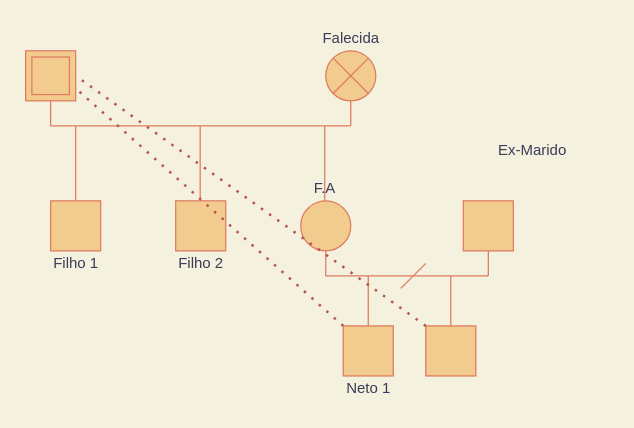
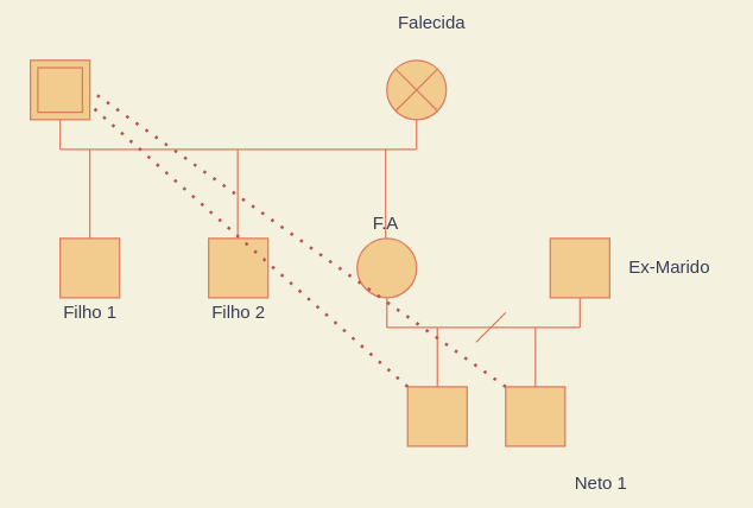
  <mxCell id="0" />
  <mxCell id="1" parent="0" />
  <mxCell id="2" value="" style="rounded=0;whiteSpace=wrap;html=1;fillColor=#F2CC8F;strokeColor=#E07A5F;fontColor=#393C56;" parent="1" vertex="1"><mxGeometry x="40" y="160" width="40" height="40" as="geometry" /></mxCell>
  <mxCell id="3" value="" style="rounded=0;whiteSpace=wrap;html=1;fillColor=#F2CC8F;strokeColor=#E07A5F;fontColor=#393C56;" parent="1" vertex="1"><mxGeometry x="140" y="160" width="40" height="40" as="geometry" /></mxCell>
  <mxCell id="4" value="" style="ellipse;whiteSpace=wrap;html=1;fillColor=#F2CC8F;strokeColor=#E07A5F;fontColor=#393C56;" parent="1" vertex="1"><mxGeometry x="240" y="160" width="40" height="40" as="geometry" /></mxCell>
  <mxCell id="5" value="" style="rounded=0;whiteSpace=wrap;html=1;fillColor=#F2CC8F;strokeColor=#E07A5F;fontColor=#393C56;" parent="1" vertex="1"><mxGeometry x="340" y="260" width="40" height="40" as="geometry" /></mxCell>
  <mxCell id="6" value="" style="rounded=0;whiteSpace=wrap;html=1;fillColor=#F2CC8F;strokeColor=#E07A5F;fontColor=#393C56;" parent="1" vertex="1"><mxGeometry x="274" y="260" width="40" height="40" as="geometry" /></mxCell>
  <mxCell id="7" value="" style="rounded=0;whiteSpace=wrap;html=1;fillColor=#F2CC8F;strokeColor=#E07A5F;fontColor=#393C56;" parent="1" vertex="1"><mxGeometry x="370" y="160" width="40" height="40" as="geometry" /></mxCell>
  <mxCell id="8" value="" style="group;fontColor=#393C56;" parent="1" vertex="1" connectable="0"><mxGeometry x="260" y="40" width="40" height="40" as="geometry" /></mxCell>
  <mxCell id="9" value="" style="ellipse;whiteSpace=wrap;html=1;fillColor=#F2CC8F;strokeColor=#E07A5F;fontColor=#393C56;" parent="8" vertex="1"><mxGeometry width="40" height="40" as="geometry" /></mxCell>
  <mxCell id="10" value="" style="endArrow=none;html=1;entryX=1;entryY=0;entryDx=0;entryDy=0;exitX=0;exitY=1;exitDx=0;exitDy=0;strokeColor=#E07A5F;fontColor=#393C56;labelBackgroundColor=#F4F1DE;" parent="8" source="9" target="9" edge="1"><mxGeometry width="50" height="50" relative="1" as="geometry"><mxPoint x="10" y="30" as="sourcePoint" /><mxPoint x="45" y="-5" as="targetPoint" /></mxGeometry></mxCell>
  <mxCell id="11" value="" style="endArrow=none;html=1;exitX=0;exitY=0;exitDx=0;exitDy=0;entryX=1;entryY=1;entryDx=0;entryDy=0;strokeColor=#E07A5F;fontColor=#393C56;labelBackgroundColor=#F4F1DE;" parent="8" source="9" target="9" edge="1"><mxGeometry width="50" height="50" relative="1" as="geometry"><mxPoint x="52" y="10" as="sourcePoint" /><mxPoint x="80" y="40" as="targetPoint" /></mxGeometry></mxCell>
  <mxCell id="12" value="" style="group;fontColor=#393C56;" parent="1" vertex="1" connectable="0"><mxGeometry x="20" y="40" width="40" height="40" as="geometry" /></mxCell>
  <mxCell id="13" value="" style="rounded=0;whiteSpace=wrap;html=1;fillColor=#F2CC8F;strokeColor=#E07A5F;fontColor=#393C56;" parent="12" vertex="1"><mxGeometry width="40" height="40" as="geometry" /></mxCell>
  <mxCell id="14" value="" style="rounded=0;whiteSpace=wrap;html=1;fillColor=#F2CC8F;strokeColor=#E07A5F;fontColor=#393C56;" parent="12" vertex="1"><mxGeometry x="5" y="5" width="30" height="30" as="geometry" /></mxCell>
  <mxCell id="15" value="" style="group;fontColor=#393C56;" parent="1" vertex="1" connectable="0"><mxGeometry x="40" y="100" width="240" as="geometry" /></mxCell>
  <mxCell id="16" value="" style="endArrow=none;html=1;exitX=0.5;exitY=1;exitDx=0;exitDy=0;strokeColor=#E07A5F;fontColor=#393C56;labelBackgroundColor=#F4F1DE;" parent="15" source="13" edge="1"><mxGeometry width="50" height="50" relative="1" as="geometry"><mxPoint y="50" as="sourcePoint" /><mxPoint as="targetPoint" /></mxGeometry></mxCell>
  <mxCell id="17" value="" style="endArrow=none;html=1;strokeColor=#E07A5F;fontColor=#393C56;labelBackgroundColor=#F4F1DE;" parent="15" edge="1"><mxGeometry width="50" height="50" relative="1" as="geometry"><mxPoint x="240" as="sourcePoint" /><mxPoint x="240" y="-20" as="targetPoint" /></mxGeometry></mxCell>
  <mxCell id="18" value="" style="endArrow=none;html=1;strokeColor=#E07A5F;fontColor=#393C56;labelBackgroundColor=#F4F1DE;" parent="15" edge="1"><mxGeometry width="50" height="50" relative="1" as="geometry"><mxPoint as="sourcePoint" /><mxPoint x="240" as="targetPoint" /></mxGeometry></mxCell>
  <mxCell id="19" value="" style="endArrow=none;html=1;exitX=0.5;exitY=0;exitDx=0;exitDy=0;strokeColor=#E07A5F;fontColor=#393C56;labelBackgroundColor=#F4F1DE;" parent="1" source="2" edge="1"><mxGeometry width="50" height="50" relative="1" as="geometry"><mxPoint x="170" y="180" as="sourcePoint" /><mxPoint x="60" y="100" as="targetPoint" /></mxGeometry></mxCell>
  <mxCell id="20" value="" style="endArrow=none;html=1;exitX=0.5;exitY=0;exitDx=0;exitDy=0;strokeColor=#E07A5F;fontColor=#393C56;labelBackgroundColor=#F4F1DE;" parent="1" edge="1"><mxGeometry width="50" height="50" relative="1" as="geometry"><mxPoint x="159.58" y="160" as="sourcePoint" /><mxPoint x="159.58" y="100" as="targetPoint" /></mxGeometry></mxCell>
  <mxCell id="21" value="" style="endArrow=none;html=1;exitX=0.5;exitY=0;exitDx=0;exitDy=0;strokeColor=#E07A5F;fontColor=#393C56;labelBackgroundColor=#F4F1DE;" parent="1" edge="1"><mxGeometry width="50" height="50" relative="1" as="geometry"><mxPoint x="259.17" y="160" as="sourcePoint" /><mxPoint x="259.17" y="100" as="targetPoint" /></mxGeometry></mxCell>
  <mxCell id="22" value="" style="group;fontColor=#393C56;" parent="1" vertex="1" connectable="0"><mxGeometry x="300" y="200" width="140" height="30" as="geometry" /></mxCell>
  <mxCell id="23" value="" style="endArrow=none;html=1;entryX=0.5;entryY=1;entryDx=0;entryDy=0;strokeColor=#E07A5F;fontColor=#393C56;labelBackgroundColor=#F4F1DE;" parent="22" target="4" edge="1"><mxGeometry width="50" height="50" relative="1" as="geometry"><mxPoint x="-40" y="20" as="sourcePoint" /><mxPoint x="-40" y="-70" as="targetPoint" /></mxGeometry></mxCell>
  <mxCell id="24" value="" style="endArrow=none;html=1;strokeColor=#E07A5F;fontColor=#393C56;labelBackgroundColor=#F4F1DE;" parent="22" edge="1"><mxGeometry width="50" height="50" relative="1" as="geometry"><mxPoint x="-40" y="20" as="sourcePoint" /><mxPoint x="90" y="20" as="targetPoint" /></mxGeometry></mxCell>
  <mxCell id="25" value="" style="endArrow=none;html=1;entryX=0.5;entryY=1;entryDx=0;entryDy=0;strokeColor=#E07A5F;fontColor=#393C56;labelBackgroundColor=#F4F1DE;" parent="22" edge="1" target="7"><mxGeometry width="50" height="50" relative="1" as="geometry"><mxPoint x="90" y="20" as="sourcePoint" /><mxPoint x="84.71" as="targetPoint" /></mxGeometry></mxCell>
  <mxCell id="26" value="" style="endArrow=none;html=1;strokeColor=#E07A5F;fontColor=#393C56;labelBackgroundColor=#F4F1DE;" parent="22" edge="1"><mxGeometry width="50" height="50" relative="1" as="geometry"><mxPoint x="20" y="30" as="sourcePoint" /><mxPoint x="40" y="10" as="targetPoint" /></mxGeometry></mxCell>
  <mxCell id="27" value="" style="endArrow=none;html=1;exitX=0.5;exitY=0;exitDx=0;exitDy=0;strokeColor=#E07A5F;fontColor=#393C56;labelBackgroundColor=#F4F1DE;" parent="1" source="6" edge="1"><mxGeometry width="50" height="50" relative="1" as="geometry"><mxPoint x="280" y="280" as="sourcePoint" /><mxPoint x="294" y="220" as="targetPoint" /></mxGeometry></mxCell>
- <mxCell id="28" value="Falecida" style="text;html=1;align=center;verticalAlign=middle;resizable=0;points=[];autosize=1;strokeColor=none;fontColor=#393C56;" parent="1" vertex="1"><mxGeometry x="250" y="20" width="60" height="20" as="geometry" /></mxCell>
- <mxCell id="29" value="Ex-Marido" style="text;html=1;align=center;verticalAlign=middle;resizable=0;points=[];autosize=1;strokeColor=none;fontColor=#393C56;" parent="1" vertex="1"><mxGeometry x="390" y="110" width="70" height="20" as="geometry" /></mxCell>
- <mxCell id="30" value="Neto 1" style="text;html=1;align=center;verticalAlign=middle;resizable=0;points=[];autosize=1;strokeColor=none;fontColor=#393C56;" parent="1" vertex="1"><mxGeometry x="269" y="300" width="50" height="20" as="geometry" /></mxCell>
+ <mxCell id="28" value="Falecida" style="text;html=1;align=center;verticalAlign=middle;resizable=0;points=[];autosize=1;strokeColor=none;fontColor=#393C56;" parent="1" vertex="1"><mxGeometry x="260" y="5" width="60" height="20" as="geometry" /></mxCell>
+ <mxCell id="29" value="Ex-Marido" style="text;html=1;align=center;verticalAlign=middle;resizable=0;points=[];autosize=1;strokeColor=none;fontColor=#393C56;" parent="1" vertex="1"><mxGeometry x="415" y="170" width="70" height="20" as="geometry" /></mxCell>
+ <mxCell id="30" value="Neto 1" style="text;html=1;align=center;verticalAlign=middle;resizable=0;points=[];autosize=1;strokeColor=none;fontColor=#393C56;" parent="1" vertex="1"><mxGeometry x="379" y="315" width="50" height="20" as="geometry" /></mxCell>
  <mxCell id="31" value="F.A" style="text;html=1;align=center;verticalAlign=middle;resizable=0;points=[];autosize=1;strokeColor=none;fontColor=#393C56;" parent="1" vertex="1"><mxGeometry x="244" y="140" width="30" height="20" as="geometry" /></mxCell>
  <mxCell id="32" value="Filho 1" style="text;html=1;align=center;verticalAlign=middle;resizable=0;points=[];autosize=1;strokeColor=none;fontColor=#393C56;" parent="1" vertex="1"><mxGeometry x="35" y="200" width="50" height="20" as="geometry" /></mxCell>
  <mxCell id="33" value="Filho 2" style="text;html=1;align=center;verticalAlign=middle;resizable=0;points=[];autosize=1;strokeColor=none;fontColor=#393C56;" parent="1" vertex="1"><mxGeometry x="135" y="200" width="50" height="20" as="geometry" /></mxCell>
  <mxCell id="34" value="" style="endArrow=none;html=1;exitX=0.5;exitY=0;exitDx=0;exitDy=0;strokeColor=#E07A5F;fontColor=#393C56;labelBackgroundColor=#F4F1DE;" parent="1" edge="1"><mxGeometry width="50" height="50" relative="1" as="geometry"><mxPoint x="360" y="260" as="sourcePoint" /><mxPoint x="360" y="220" as="targetPoint" /></mxGeometry></mxCell>
  <mxCell id="35" value="" style="endArrow=none;dashed=1;html=1;dashPattern=1 3;strokeWidth=2;entryX=1;entryY=0.75;entryDx=0;entryDy=0;exitX=0;exitY=0;exitDx=0;exitDy=0;fillColor=#f8cecc;strokeColor=#b85450;" edge="1" parent="1" source="6" target="13"><mxGeometry width="50" height="50" relative="1" as="geometry"><mxPoint x="180" y="370" as="sourcePoint" /><mxPoint x="230" y="320" as="targetPoint" /></mxGeometry></mxCell>
  <mxCell id="36" value="" style="endArrow=none;dashed=1;html=1;dashPattern=1 3;strokeWidth=2;entryX=1;entryY=0.5;entryDx=0;entryDy=0;exitX=0;exitY=0;exitDx=0;exitDy=0;fillColor=#f8cecc;strokeColor=#b85450;" edge="1" parent="1" source="5" target="13"><mxGeometry width="50" height="50" relative="1" as="geometry"><mxPoint x="120" y="330" as="sourcePoint" /><mxPoint x="170" y="280" as="targetPoint" /></mxGeometry></mxCell>
